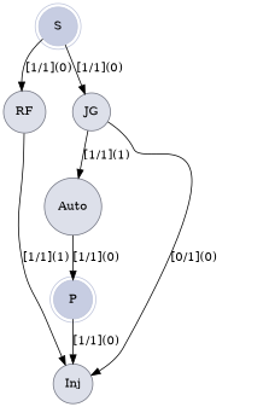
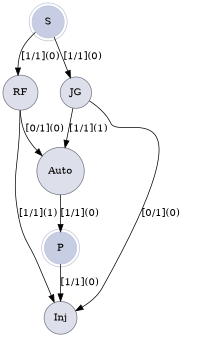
  digraph {
    rankdir=TB
    node [color="#737683" fillcolor="#dde0ea" shape=circle style=filled]
    S [color="#bec4da" fillcolor="#c7cde2" shape=doublecircle]
    RF
    JG
    Inj
    Auto
    P [color="#bec4da" fillcolor="#c7cde2" shape=doublecircle]
    S -> RF [label="[1/1](0)"]
    S -> JG [label="[1/1](0)"]
    RF -> Inj [label="[1/1](1)"]
+   RF -> Auto [label="[0/1](0)"]
    JG -> Inj [label="[0/1](0)"]
    JG -> Auto [label="[1/1](1)"]
    Auto -> P [label="[1/1](0)"]
    P -> Inj [label="[1/1](0)"]
  }
